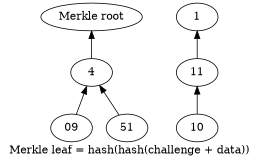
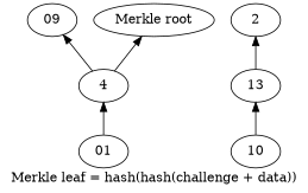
  digraph {
    label="Merkle leaf = hash(hash(challenge + data))"
    rankdir=BT
    n1 [label=09]
    n2 [label=4]
    "Merkle root"
-   01 [label=51]
+   01
    10
-   11
-   1
-   n1 -> n2
+   11 [label=13]
+   1 [label=2]
+   n2 -> n1
    n2 -> "Merkle root"
    01 -> n2
    10 -> 11
    11 -> 1
  }
